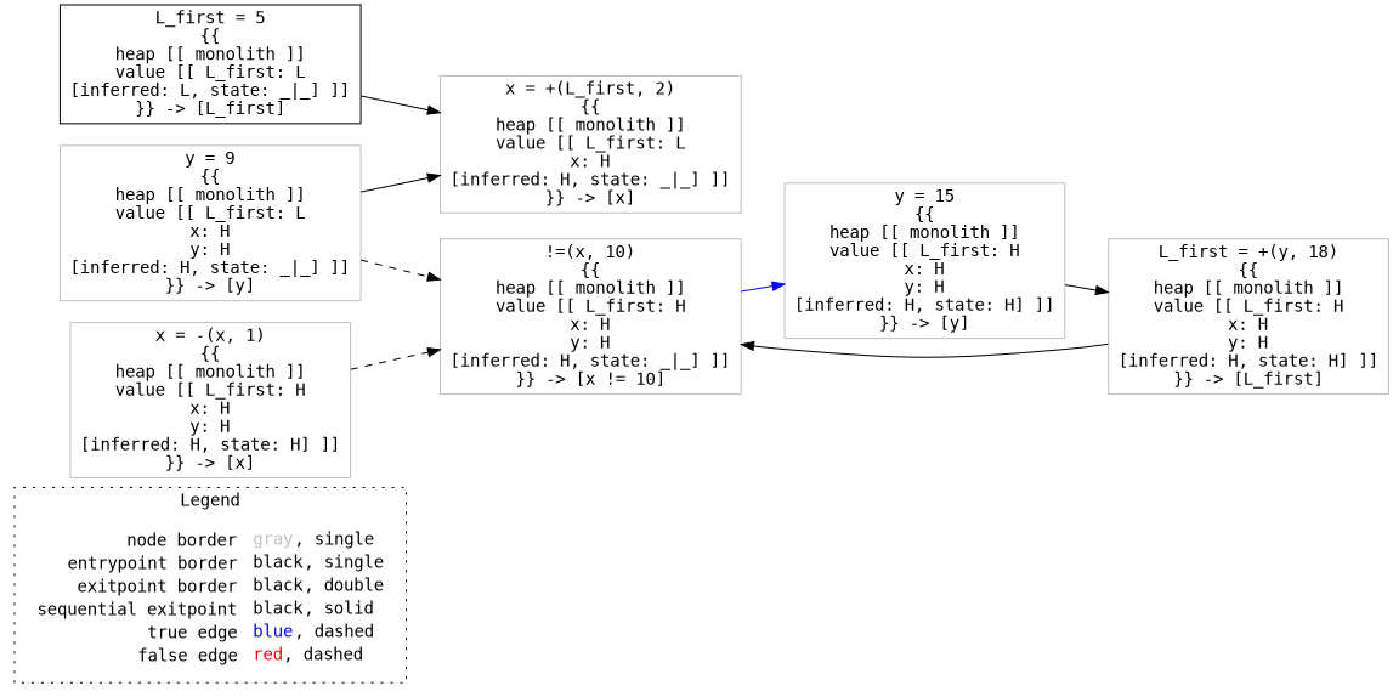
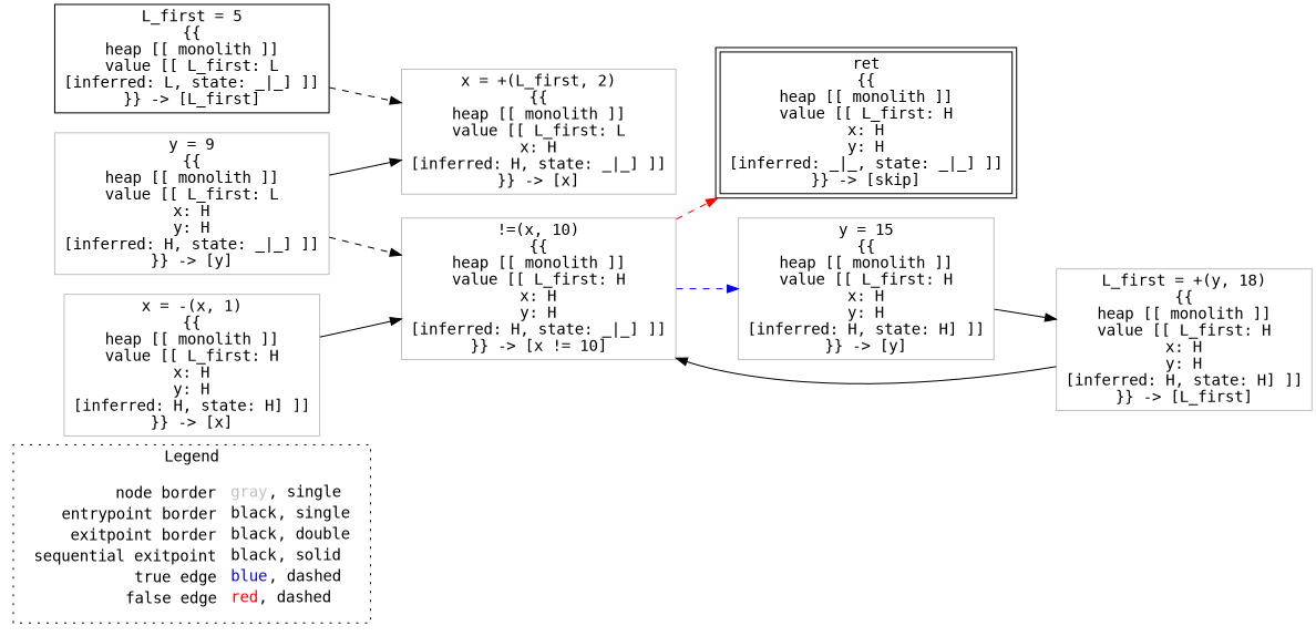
  digraph {
    fontname="DejaVu Sans Mono"
    rankdir=LR
    node [fontname="DejaVu Sans Mono" shape=rect color=gray]
    edge [color=black fontname="DejaVu Sans Mono"]
    n1 [label=<<table border="0" cellpadding="2" cellspacing="0" cellborder="0"><tr><td align="right">node border&nbsp;</td><td align="left"><font color="gray">gray</font>, single</td></tr><tr><td align="right">entrypoint border&nbsp;</td><td align="left"><font color="black">black</font>, single</td></tr><tr><td align="right">exitpoint border&nbsp;</td><td align="left"><font color="black">black</font>, double</td></tr><tr><td align="right">sequential exitpoint&nbsp;</td><td align="left"><font color="black">black</font>, solid</td></tr><tr><td align="right">true edge&nbsp;</td><td align="left"><font color="blue">blue</font>, dashed</td></tr><tr><td align="right">false edge&nbsp;</td><td align="left"><font color="red">red</font>, dashed</td></tr></table>> shape=plaintext color=""]
    n2 [color=black label=<L_first = 5<BR/>{{<BR/>heap [[ monolith ]]<BR/>value [[ L_first: L<BR/>[inferred: L, state: _|_] ]]<BR/>}} -&gt; [L_first]>]
    n3 [label=<x = +(L_first, 2)<BR/>{{<BR/>heap [[ monolith ]]<BR/>value [[ L_first: L<BR/>x: H<BR/>[inferred: H, state: _|_] ]]<BR/>}} -&gt; [x]>]
+   n4 [color=black label=<ret<BR/>{{<BR/>heap [[ monolith ]]<BR/>value [[ L_first: H<BR/>x: H<BR/>y: H<BR/>[inferred: _|_, state: _|_] ]]<BR/>}} -&gt; [skip]> peripheries=2]
    n5 [label=<y = 9<BR/>{{<BR/>heap [[ monolith ]]<BR/>value [[ L_first: L<BR/>x: H<BR/>y: H<BR/>[inferred: H, state: _|_] ]]<BR/>}} -&gt; [y]>]
    n6 [label=<!=(x, 10)<BR/>{{<BR/>heap [[ monolith ]]<BR/>value [[ L_first: H<BR/>x: H<BR/>y: H<BR/>[inferred: H, state: _|_] ]]<BR/>}} -&gt; [x != 10]>]
    n7 [label=<y = 15<BR/>{{<BR/>heap [[ monolith ]]<BR/>value [[ L_first: H<BR/>x: H<BR/>y: H<BR/>[inferred: H, state: H] ]]<BR/>}} -&gt; [y]>]
    n8 [label=<L_first = +(y, 18)<BR/>{{<BR/>heap [[ monolith ]]<BR/>value [[ L_first: H<BR/>x: H<BR/>y: H<BR/>[inferred: H, state: H] ]]<BR/>}} -&gt; [L_first]>]
    n9 [label=<x = -(x, 1)<BR/>{{<BR/>heap [[ monolith ]]<BR/>value [[ L_first: H<BR/>x: H<BR/>y: H<BR/>[inferred: H, state: H] ]]<BR/>}} -&gt; [x]>]
    subgraph cluster_1 {
      label=Legend
      style=dotted
      n1
    }
-   n2 -> n3
+   n2 -> n3 [style=dashed]
    n5 -> n3
    n5 -> n6 [style=dashed]
-   n6 -> n7 [color=blue style=solid]
+   n6 -> n4 [color=red style=dashed]
+   n6 -> n7 [color=blue style=dashed]
    n7 -> n8
    n8 -> n6
-   n9 -> n6 [style=dashed]
+   n9 -> n6
  }
